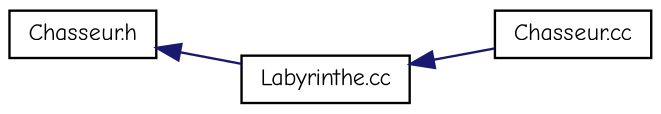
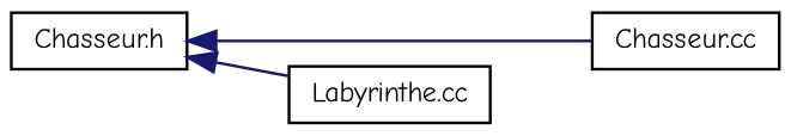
  digraph {
    fontname="Comic Neue"
    rankdir=LR
    node [color=black fillcolor=white fontname="Comic Neue" fontsize=10 shape=record style=filled]
    edge [color=midnightblue dir=back fontname="Comic Neue" fontsize=10 labelfontname=Helvetica labelfontsize=10 style=solid]
    n1 [height=0.2 label="Chasseur.h" width=0.4]
    n2 [height=0.2 label="Chasseur.cc" width=0.4]
    n3 [height=0.2 label="Labyrinthe.cc" width=0.4]
-   n3 -> n2
+   n1 -> n2
    n1 -> n3
  }
